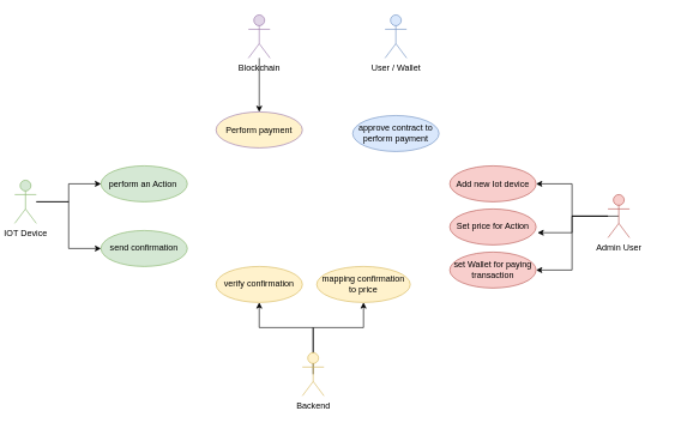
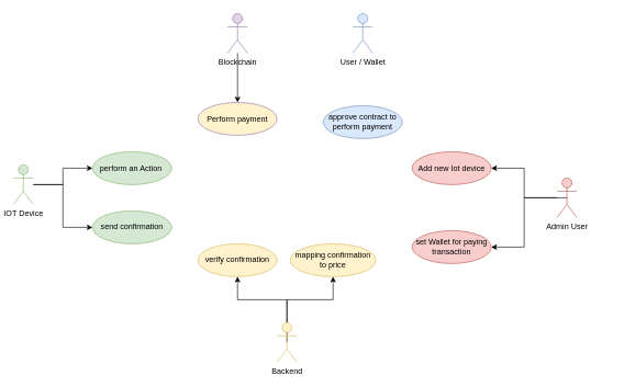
  <mxCell id="0" />
  <mxCell id="1" parent="0" />
  <mxCell id="2" style="edgeStyle=orthogonalEdgeStyle;rounded=0;orthogonalLoop=1;jettySize=auto;html=1;entryX=0;entryY=0.5;entryDx=0;entryDy=0;" edge="1" parent="1" source="4" target="10"><mxGeometry relative="1" as="geometry" /></mxCell>
  <mxCell id="3" style="edgeStyle=orthogonalEdgeStyle;rounded=0;orthogonalLoop=1;jettySize=auto;html=1;entryX=0;entryY=0.5;entryDx=0;entryDy=0;" edge="1" parent="1" source="4" target="11"><mxGeometry relative="1" as="geometry" /></mxCell>
  <mxCell id="4" value="IOT Device" style="shape=umlActor;verticalLabelPosition=bottom;verticalAlign=top;html=1;fontFamily=Helvetica;fontSize=12;align=center;strokeColor=#82b366;strokeWidth=1;fillColor=#d5e8d4;" vertex="1" parent="1"><mxGeometry x="20" y="250" width="30" height="60" as="geometry" /></mxCell>
  <mxCell id="5" style="edgeStyle=none;rounded=0;orthogonalLoop=1;jettySize=auto;html=1;exitX=0;exitY=1;exitDx=0;exitDy=-15;exitPerimeter=0;dashed=1;dashPattern=1 4;fontSize=12;fontColor=#000000;" edge="1" parent="1"><mxGeometry relative="1" as="geometry"><mxPoint x="925" y="160" as="sourcePoint" /><mxPoint x="925" y="160" as="targetPoint" /></mxGeometry></mxCell>
  <mxCell id="6" value="User / Wallet" style="shape=umlActor;verticalLabelPosition=bottom;verticalAlign=top;html=1;outlineConnect=0;rounded=1;strokeWidth=1;fillColor=#dae8fc;strokeColor=#6c8ebf;" vertex="1" parent="1"><mxGeometry x="535" y="20" width="30" height="60" as="geometry" /></mxCell>
  <mxCell id="7" style="edgeStyle=orthogonalEdgeStyle;rounded=0;orthogonalLoop=1;jettySize=auto;html=1;exitX=0.5;exitY=0.5;exitDx=0;exitDy=0;exitPerimeter=0;" edge="1" parent="1" source="9" target="13"><mxGeometry relative="1" as="geometry" /></mxCell>
  <mxCell id="8" style="edgeStyle=orthogonalEdgeStyle;rounded=0;orthogonalLoop=1;jettySize=auto;html=1;entryX=1;entryY=0.5;entryDx=0;entryDy=0;" edge="1" parent="1" source="9" target="15"><mxGeometry relative="1" as="geometry" /></mxCell>
  <mxCell id="9" value="Admin User&lt;div&gt;&lt;br&gt;&lt;/div&gt;" style="shape=umlActor;verticalLabelPosition=bottom;verticalAlign=top;html=1;outlineConnect=0;rounded=1;strokeWidth=1;fillColor=#f8cecc;strokeColor=#b85450;" vertex="1" parent="1"><mxGeometry x="845" y="270" width="30" height="60" as="geometry" /></mxCell>
  <mxCell id="10" value="perform an Action&amp;nbsp;" style="ellipse;whiteSpace=wrap;html=1;rounded=1;strokeWidth=1;fontSize=12;fillColor=#d5e8d4;strokeColor=#82b366;" vertex="1" parent="1"><mxGeometry x="140" y="230" width="120" height="50" as="geometry" /></mxCell>
  <mxCell id="11" value="send confirmation" style="ellipse;whiteSpace=wrap;html=1;rounded=1;strokeWidth=1;fontSize=12;fillColor=#d5e8d4;strokeColor=#82b366;" vertex="1" parent="1"><mxGeometry x="140" y="320" width="120" height="50" as="geometry" /></mxCell>
  <mxCell id="12" value="verify confirmation" style="ellipse;whiteSpace=wrap;html=1;rounded=1;strokeWidth=1;fontSize=12;fillColor=#fff2cc;strokeColor=#d6b656;" vertex="1" parent="1"><mxGeometry x="300" y="370" width="120" height="50" as="geometry" /></mxCell>
  <mxCell id="13" value="Add new Iot device" style="ellipse;whiteSpace=wrap;html=1;fillColor=#f8cecc;strokeColor=#b85450;" vertex="1" parent="1"><mxGeometry x="625" y="230" width="120" height="50" as="geometry" /></mxCell>
- <mxCell id="14" value="Set price for Action" style="ellipse;whiteSpace=wrap;html=1;fillColor=#f8cecc;strokeColor=#b85450;" vertex="1" parent="1"><mxGeometry x="625" y="290" width="120" height="50" as="geometry" /></mxCell>
  <mxCell id="15" value="set Wallet for paying transaction" style="ellipse;whiteSpace=wrap;html=1;fillColor=#f8cecc;strokeColor=#b85450;" vertex="1" parent="1"><mxGeometry x="625" y="350" width="120" height="50" as="geometry" /></mxCell>
  <mxCell id="16" style="edgeStyle=orthogonalEdgeStyle;rounded=0;orthogonalLoop=1;jettySize=auto;html=1;exitX=0.5;exitY=0.5;exitDx=0;exitDy=0;exitPerimeter=0;entryX=0.5;entryY=1;entryDx=0;entryDy=0;" edge="1" parent="1" source="18" target="12"><mxGeometry relative="1" as="geometry" /></mxCell>
  <mxCell id="17" style="edgeStyle=orthogonalEdgeStyle;rounded=0;orthogonalLoop=1;jettySize=auto;html=1;entryX=0.5;entryY=1;entryDx=0;entryDy=0;" edge="1" parent="1" source="18" target="19"><mxGeometry relative="1" as="geometry" /></mxCell>
  <mxCell id="18" value="Backend&lt;div&gt;&lt;br&gt;&lt;/div&gt;" style="shape=umlActor;verticalLabelPosition=bottom;verticalAlign=top;html=1;fontFamily=Helvetica;fontSize=12;align=center;strokeColor=#d6b656;strokeWidth=1;fillColor=#fff2cc;" vertex="1" parent="1"><mxGeometry x="420" y="490" width="30" height="60" as="geometry" /></mxCell>
  <mxCell id="19" value="mapping confirmation to price" style="ellipse;whiteSpace=wrap;html=1;rounded=1;strokeWidth=1;fontSize=12;fillColor=#fff2cc;strokeColor=#d6b656;" vertex="1" parent="1"><mxGeometry x="440" y="370" width="130" height="50" as="geometry" /></mxCell>
  <mxCell id="20" style="edgeStyle=orthogonalEdgeStyle;rounded=0;orthogonalLoop=1;jettySize=auto;html=1;" edge="1" parent="1" source="21" target="22"><mxGeometry relative="1" as="geometry" /></mxCell>
  <mxCell id="21" value="Blockchain" style="shape=umlActor;verticalLabelPosition=bottom;verticalAlign=top;html=1;outlineConnect=0;rounded=1;strokeWidth=1;fillColor=#e1d5e7;strokeColor=#9673a6;" vertex="1" parent="1"><mxGeometry x="345" y="20" width="30" height="60" as="geometry" /></mxCell>
  <mxCell id="22" value="Perform payment" style="ellipse;whiteSpace=wrap;html=1;fillColor=#fff2cc;strokeColor=#9673a6;" vertex="1" parent="1"><mxGeometry x="300" y="155" width="120" height="50" as="geometry" /></mxCell>
- <mxCell id="23" style="edgeStyle=orthogonalEdgeStyle;rounded=0;orthogonalLoop=1;jettySize=auto;html=1;entryX=1.017;entryY=0.66;entryDx=0;entryDy=0;entryPerimeter=0;" edge="1" parent="1" source="9" target="14"><mxGeometry relative="1" as="geometry" /></mxCell>
  <mxCell id="24" value="approve contract to perform payment" style="ellipse;whiteSpace=wrap;html=1;fillColor=#dae8fc;strokeColor=#6c8ebf;" vertex="1" parent="1"><mxGeometry x="490" y="160" width="120" height="50" as="geometry" /></mxCell>
